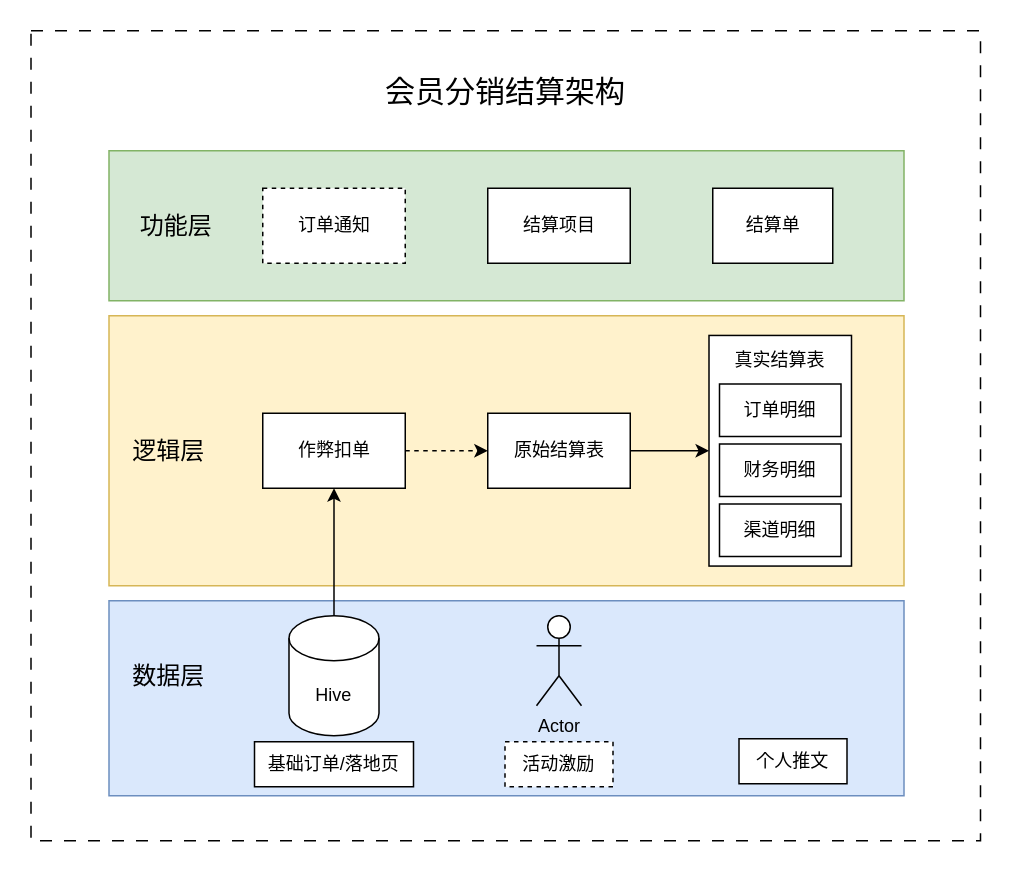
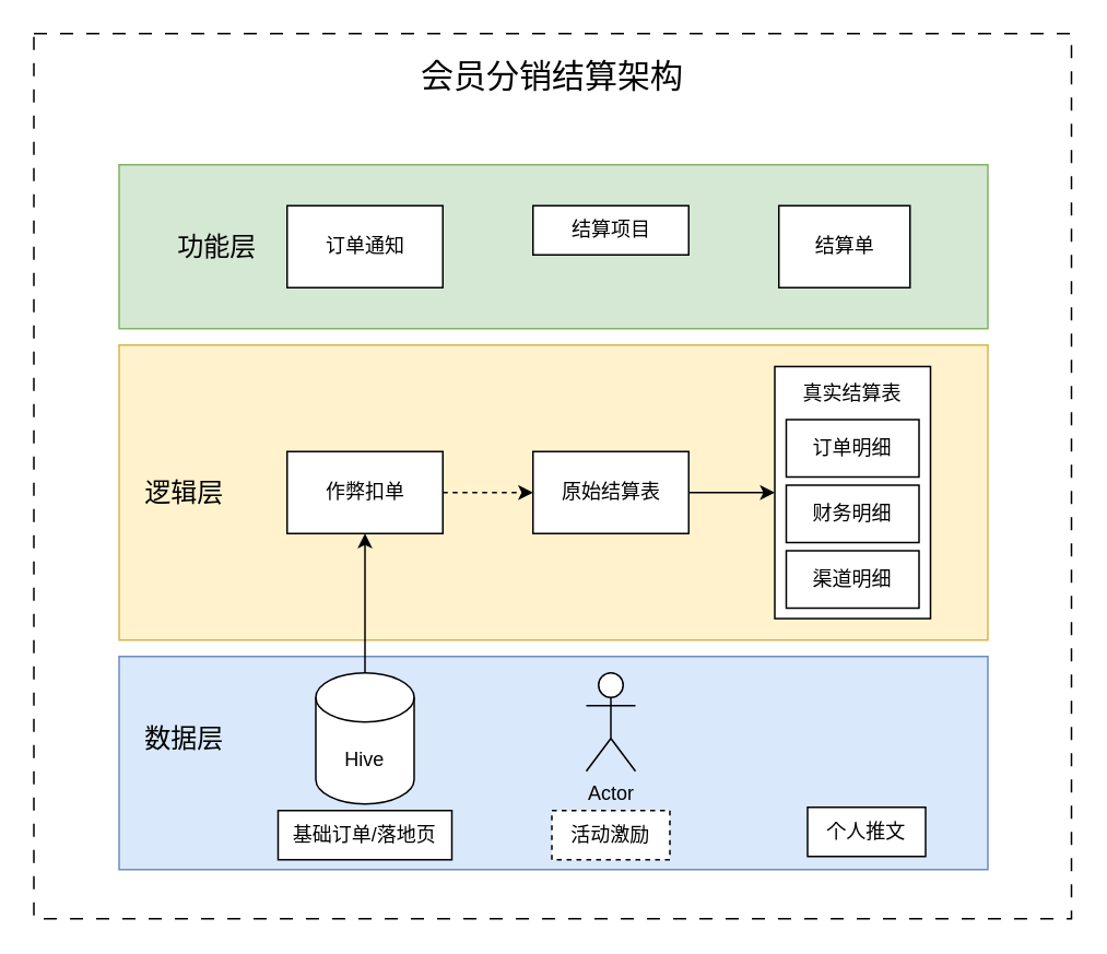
  <mxCell id="0" />
  <mxCell id="1" parent="0" />
  <mxCell id="2" value="" style="rounded=0;whiteSpace=wrap;html=1;dashed=1;dashPattern=8 8;" vertex="1" parent="1"><mxGeometry x="20" y="20" width="633" height="540" as="geometry" /></mxCell>
  <mxCell id="3" value="" style="rounded=0;whiteSpace=wrap;html=1;fillColor=#fff2cc;strokeColor=#d6b656;" vertex="1" parent="1"><mxGeometry x="72" y="210" width="530" height="180" as="geometry" /></mxCell>
  <mxCell id="4" value="" style="rounded=0;whiteSpace=wrap;html=1;fillColor=#dae8fc;strokeColor=#6c8ebf;" vertex="1" parent="1"><mxGeometry x="72" y="400" width="530" height="130" as="geometry" /></mxCell>
  <mxCell id="5" value="&lt;font style=&quot;font-size: 16px;&quot;&gt;数据层&lt;/font&gt;" style="text;html=1;align=center;verticalAlign=middle;whiteSpace=wrap;rounded=0;" vertex="1" parent="1"><mxGeometry x="82" y="435" width="60" height="30" as="geometry" /></mxCell>
  <mxCell id="6" value="Hive" style="shape=cylinder3;whiteSpace=wrap;html=1;boundedLbl=1;backgroundOutline=1;size=15;" vertex="1" parent="1"><mxGeometry x="192" y="410" width="60" height="80" as="geometry" /></mxCell>
  <mxCell id="7" value="Actor" style="shape=umlActor;verticalLabelPosition=bottom;verticalAlign=top;html=1;outlineConnect=0;" vertex="1" parent="1"><mxGeometry x="357" y="410" width="30" height="60" as="geometry" /></mxCell>
  <mxCell id="8" value="&lt;font size=&quot;3&quot;&gt;逻辑层&lt;/font&gt;" style="text;html=1;align=center;verticalAlign=middle;whiteSpace=wrap;rounded=0;" vertex="1" parent="1"><mxGeometry x="77" y="285" width="70" height="30" as="geometry" /></mxCell>
  <mxCell id="9" value="" style="rounded=0;whiteSpace=wrap;html=1;fillColor=#d5e8d4;strokeColor=#82b366;" vertex="1" parent="1"><mxGeometry x="72" y="100" width="530" height="100" as="geometry" /></mxCell>
- <mxCell id="10" value="&lt;font size=&quot;3&quot;&gt;功能层&lt;/font&gt;" style="text;html=1;align=center;verticalAlign=middle;whiteSpace=wrap;rounded=0;" vertex="1" parent="1"><mxGeometry x="82" y="135" width="70" height="30" as="geometry" /></mxCell>
+ <mxCell id="10" value="&lt;font size=&quot;3&quot;&gt;功能层&lt;/font&gt;" style="text;html=1;align=center;verticalAlign=middle;whiteSpace=wrap;rounded=0;" vertex="1" parent="1"><mxGeometry x="97" y="135" width="70" height="30" as="geometry" /></mxCell>
  <mxCell id="11" style="edgeStyle=orthogonalEdgeStyle;rounded=0;orthogonalLoop=1;jettySize=auto;html=1;entryX=0;entryY=0.5;entryDx=0;entryDy=0;dashed=1;" edge="1" parent="1" source="12" target="14"><mxGeometry relative="1" as="geometry" /></mxCell>
  <mxCell id="12" value="作弊扣单" style="rounded=0;whiteSpace=wrap;html=1;" vertex="1" parent="1"><mxGeometry x="174.5" y="275" width="95" height="50" as="geometry" /></mxCell>
  <mxCell id="13" style="edgeStyle=orthogonalEdgeStyle;rounded=0;orthogonalLoop=1;jettySize=auto;html=1;exitX=1;exitY=0.5;exitDx=0;exitDy=0;entryX=0;entryY=0.5;entryDx=0;entryDy=0;" edge="1" parent="1" source="14" target="15"><mxGeometry relative="1" as="geometry" /></mxCell>
  <mxCell id="14" value="原始结算表" style="rounded=0;whiteSpace=wrap;html=1;" vertex="1" parent="1"><mxGeometry x="324.5" y="275" width="95" height="50" as="geometry" /></mxCell>
  <mxCell id="15" value="" style="rounded=0;whiteSpace=wrap;html=1;" vertex="1" parent="1"><mxGeometry x="472" y="223.13" width="95" height="153.75" as="geometry" /></mxCell>
  <mxCell id="16" value="订单明细" style="rounded=0;whiteSpace=wrap;html=1;" vertex="1" parent="1"><mxGeometry x="479" y="255.5" width="81" height="35" as="geometry" /></mxCell>
  <mxCell id="17" value="财务明细" style="rounded=0;whiteSpace=wrap;html=1;" vertex="1" parent="1"><mxGeometry x="479" y="295.5" width="81" height="35" as="geometry" /></mxCell>
  <mxCell id="18" value="渠道明细" style="rounded=0;whiteSpace=wrap;html=1;" vertex="1" parent="1"><mxGeometry x="479" y="335.5" width="81" height="35" as="geometry" /></mxCell>
  <mxCell id="19" value="基础订单/落地页" style="rounded=0;whiteSpace=wrap;html=1;" vertex="1" parent="1"><mxGeometry x="169" y="494" width="106" height="30" as="geometry" /></mxCell>
  <mxCell id="20" value="个人推文" style="rounded=0;whiteSpace=wrap;html=1;" vertex="1" parent="1"><mxGeometry x="492" y="492" width="72" height="30" as="geometry" /></mxCell>
  <mxCell id="21" value="活动激励" style="rounded=0;whiteSpace=wrap;html=1;dashed=1;" vertex="1" parent="1"><mxGeometry x="336" y="494" width="72" height="30" as="geometry" /></mxCell>
- <mxCell id="22" value="结算项目" style="rounded=0;whiteSpace=wrap;html=1;" vertex="1" parent="1"><mxGeometry x="324.5" y="125" width="95" height="50" as="geometry" /></mxCell>
+ <mxCell id="22" value="结算项目" style="rounded=0;whiteSpace=wrap;html=1;" vertex="1" parent="1"><mxGeometry x="324.5" y="125" width="95" height="30" as="geometry" /></mxCell>
  <mxCell id="23" value="结算单" style="rounded=0;whiteSpace=wrap;html=1;" vertex="1" parent="1"><mxGeometry x="474.5" y="125" width="80" height="50" as="geometry" /></mxCell>
  <mxCell id="24" style="edgeStyle=orthogonalEdgeStyle;rounded=0;orthogonalLoop=1;jettySize=auto;html=1;exitX=0.5;exitY=0;exitDx=0;exitDy=0;exitPerimeter=0;entryX=0.5;entryY=1;entryDx=0;entryDy=0;" edge="1" parent="1" source="6" target="12"><mxGeometry relative="1" as="geometry" /></mxCell>
  <mxCell id="25" value="真实结算表" style="text;html=1;strokeColor=none;fillColor=none;align=center;verticalAlign=middle;whiteSpace=wrap;rounded=0;" vertex="1" parent="1"><mxGeometry x="483" y="227.13" width="73" height="26" as="geometry" /></mxCell>
- <mxCell id="26" value="订单通知" style="rounded=0;whiteSpace=wrap;html=1;dashed=1;" vertex="1" parent="1"><mxGeometry x="174.5" y="125" width="95" height="50" as="geometry" /></mxCell>
- <mxCell id="27" value="&lt;font style=&quot;font-size: 20px;&quot;&gt;会员分销结算架构&lt;/font&gt;" style="text;html=1;strokeColor=none;fillColor=none;align=center;verticalAlign=middle;whiteSpace=wrap;rounded=0;" vertex="1" parent="1"><mxGeometry x="236" y="40" width="201" height="40" as="geometry" /></mxCell>
+ <mxCell id="26" value="订单通知" style="rounded=0;whiteSpace=wrap;html=1;" vertex="1" parent="1"><mxGeometry x="174.5" y="125" width="95" height="50" as="geometry" /></mxCell>
+ <mxCell id="27" value="&lt;font style=&quot;font-size: 20px;&quot;&gt;会员分销结算架构&lt;/font&gt;" style="text;html=1;strokeColor=none;fillColor=none;align=center;verticalAlign=middle;whiteSpace=wrap;rounded=0;" vertex="1" parent="1"><mxGeometry x="236" y="25" width="201" height="40" as="geometry" /></mxCell>
